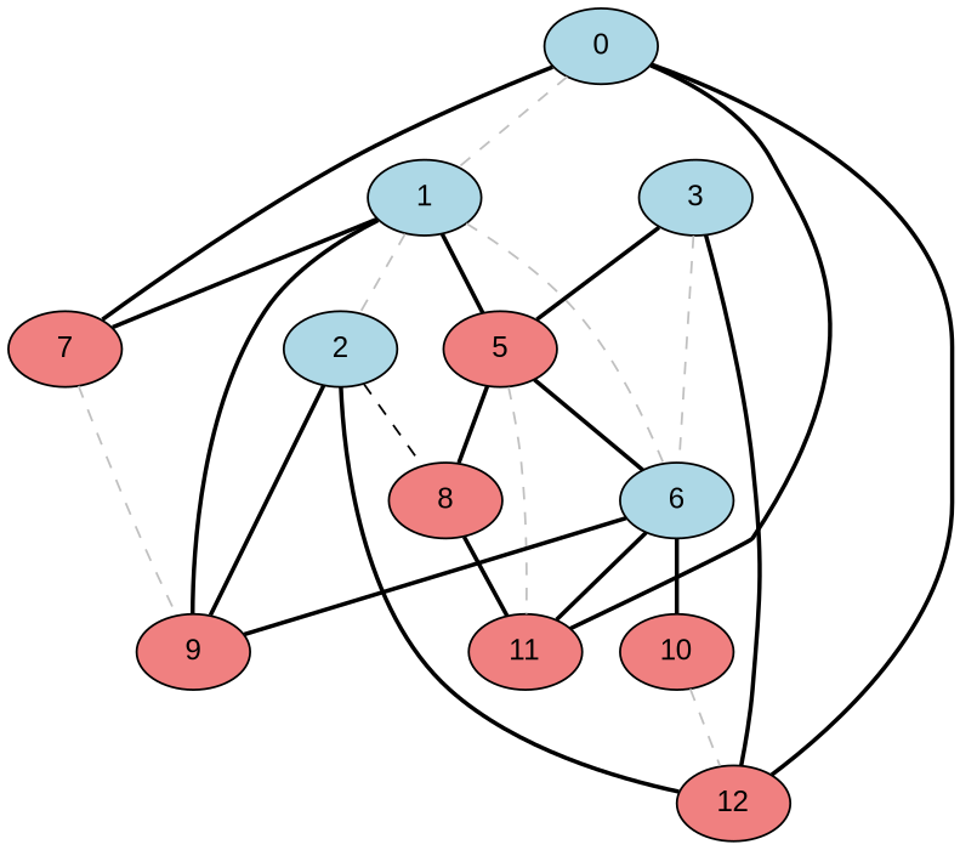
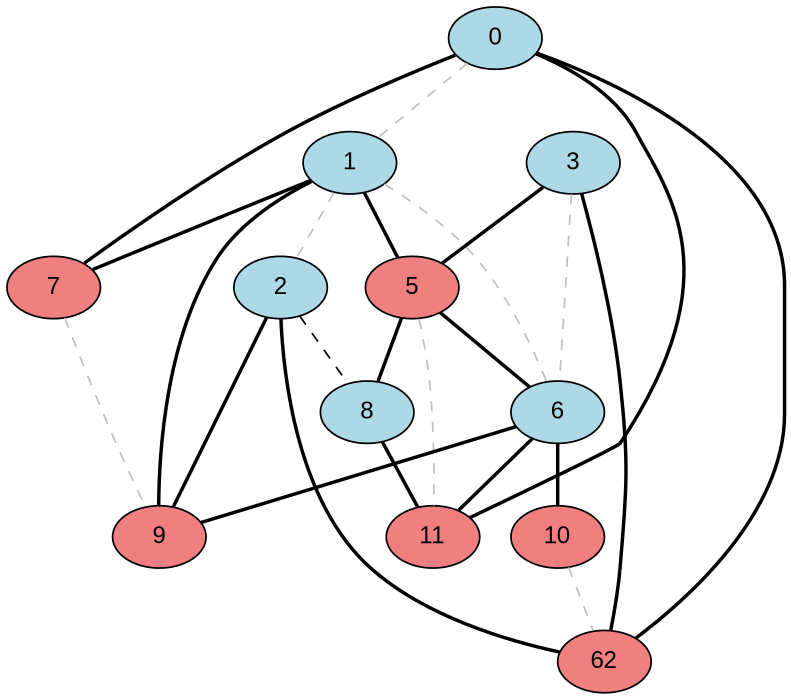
  graph {
    node [fillcolor=lightblue fontname=Arial style=filled]
    edge [color=black style=bold]
    0
    1
    7 [fillcolor=lightcoral]
    11 [fillcolor=lightcoral]
-   12 [fillcolor=lightcoral]
+   12 [fillcolor=lightcoral label=62]
    5 [fillcolor=lightcoral]
    6
    9 [fillcolor=lightcoral]
    2
    3
-   8 [fillcolor=lightcoral]
+   8
    10 [fillcolor=lightcoral]
    0 -- 1 [color=gray style=dashed]
    0 -- 7
    0 -- 11
    0 -- 12
    1 -- 7
    1 -- 5
    1 -- 6 [color=gray style=dashed]
    1 -- 9
    1 -- 2 [color=gray style=dashed]
    7 -- 9 [color=gray style=dashed]
    5 -- 11 [color=gray style=dashed]
    5 -- 6
    5 -- 8
    6 -- 11
    6 -- 9
    6 -- 10
    2 -- 12
    2 -- 9
    2 -- 8 [style=dashed]
    3 -- 12
    3 -- 5
    3 -- 6 [color=gray style=dashed]
    8 -- 11
    10 -- 12 [color=gray style=dashed]
  }
